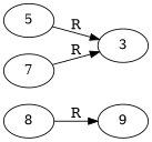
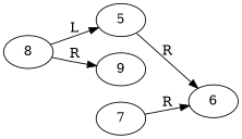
  digraph {
    rankdir=LR
    8
    5
    9
-   6 [label=3]
+   6
    7
+   8 -> 5 [label=L]
    8 -> 9 [label=R]
    5 -> 6 [label=R]
    7 -> 6 [label=R]
  }
